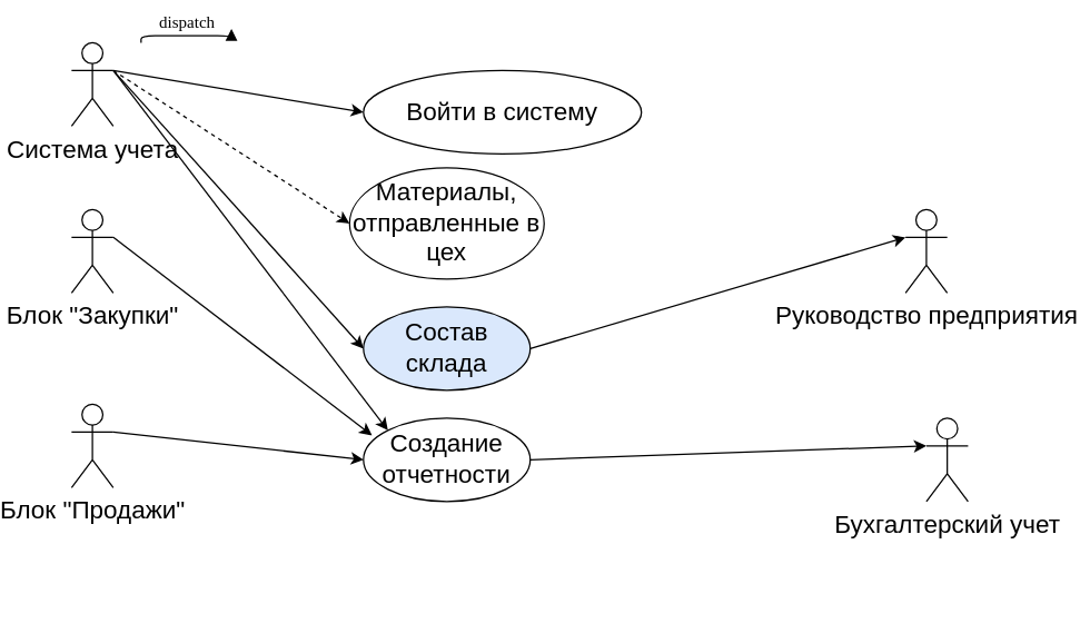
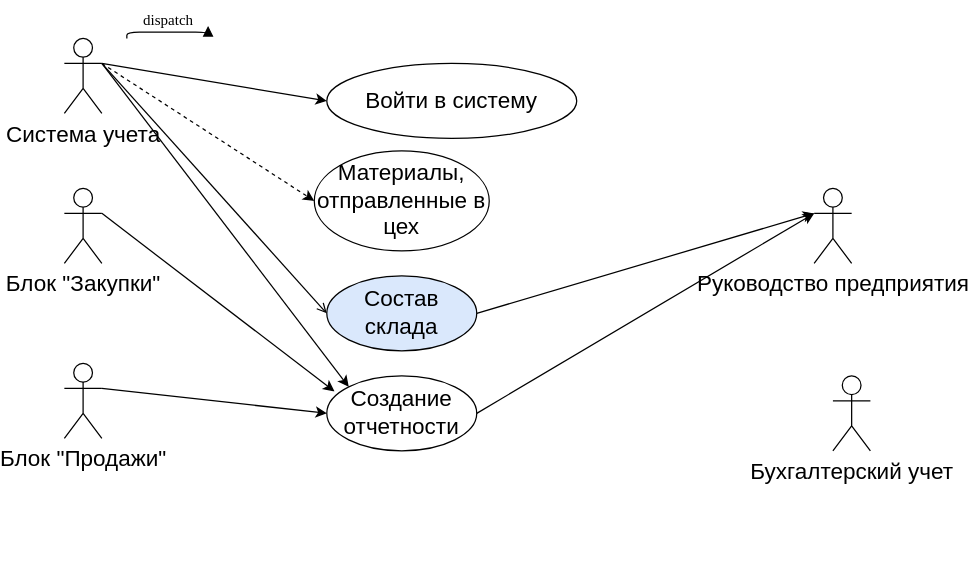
  <mxCell id="0" />
  <mxCell id="1" parent="0" />
  <mxCell id="2" value="return" style="html=1;verticalAlign=bottom;endArrow=open;dashed=1;endSize=8;labelBackgroundColor=none;fontFamily=Verdana;fontSize=12;edgeStyle=elbowEdgeStyle;elbow=vertical;" parent="1" edge="1"><mxGeometry relative="1" as="geometry"><mxPoint x="460" y="100" as="targetPoint" /><Array as="points"><mxPoint x="535" y="100" /><mxPoint x="565" y="100" /></Array></mxGeometry></mxCell>
  <mxCell id="3" value="return" style="html=1;verticalAlign=bottom;endArrow=open;dashed=1;endSize=8;labelBackgroundColor=none;fontFamily=Verdana;fontSize=12;edgeStyle=elbowEdgeStyle;elbow=vertical;" parent="1" edge="1"><mxGeometry relative="1" as="geometry"><mxPoint x="20" y="440" as="targetPoint" /><Array as="points"><mxPoint x="435" y="440" /></Array></mxGeometry></mxCell>
  <mxCell id="4" value="dispatch" style="html=1;verticalAlign=bottom;endArrow=block;entryX=0;entryY=0;labelBackgroundColor=none;fontFamily=Verdana;fontSize=12;edgeStyle=elbowEdgeStyle;elbow=vertical;" parent="1" edge="1"><mxGeometry relative="1" as="geometry"><mxPoint x="85" y="30" as="sourcePoint" /><mxPoint x="150" y="20" as="targetPoint" /></mxGeometry></mxCell>
  <mxCell id="5" value="dispatch" style="html=1;verticalAlign=bottom;endArrow=block;entryX=0;entryY=0;labelBackgroundColor=none;fontFamily=Verdana;fontSize=12;edgeStyle=elbowEdgeStyle;elbow=vertical;" parent="1" edge="1"><mxGeometry relative="1" as="geometry"><mxPoint x="160" y="39.571" as="sourcePoint" /></mxGeometry></mxCell>
  <mxCell id="6" value="&lt;font style=&quot;font-size: 18px;&quot;&gt;Система учета&lt;/font&gt;" style="shape=umlActor;verticalLabelPosition=bottom;verticalAlign=top;html=1;outlineConnect=0;" vertex="1" parent="1"><mxGeometry x="35" y="30" width="30" height="60" as="geometry" /></mxCell>
  <mxCell id="7" value="&lt;font style=&quot;font-size: 18px;&quot;&gt;Блок &quot;Закупки&quot;&lt;/font&gt;" style="shape=umlActor;verticalLabelPosition=bottom;verticalAlign=top;html=1;outlineConnect=0;" vertex="1" parent="1"><mxGeometry x="35" y="150" width="30" height="60" as="geometry" /></mxCell>
  <mxCell id="8" value="&lt;font style=&quot;font-size: 18px;&quot;&gt;Блок &quot;Продажи&quot;&lt;/font&gt;" style="shape=umlActor;verticalLabelPosition=bottom;verticalAlign=top;html=1;outlineConnect=0;" vertex="1" parent="1"><mxGeometry x="35" y="290" width="30" height="60" as="geometry" /></mxCell>
  <mxCell id="9" value="&lt;font style=&quot;font-size: 18px;&quot;&gt;Руководство предприятия&lt;/font&gt;" style="shape=umlActor;verticalLabelPosition=bottom;verticalAlign=top;html=1;outlineConnect=0;" vertex="1" parent="1"><mxGeometry x="635" y="150" width="30" height="60" as="geometry" /></mxCell>
  <mxCell id="10" value="&lt;font style=&quot;font-size: 18px;&quot;&gt;Бухгалтерский учет&lt;/font&gt;" style="shape=umlActor;verticalLabelPosition=bottom;verticalAlign=top;html=1;outlineConnect=0;" vertex="1" parent="1"><mxGeometry x="650" y="300" width="30" height="60" as="geometry" /></mxCell>
  <mxCell id="11" value="&lt;font style=&quot;font-size: 18px;&quot;&gt;Войти в систему&lt;/font&gt;" style="ellipse;whiteSpace=wrap;html=1;" vertex="1" parent="1"><mxGeometry x="245" y="50" width="200" height="60" as="geometry" /></mxCell>
  <mxCell id="12" value="&lt;font style=&quot;font-size: 18px;&quot;&gt;Материалы, отправленные в цех&lt;/font&gt;" style="ellipse;whiteSpace=wrap;html=1;" vertex="1" parent="1"><mxGeometry x="235" y="120" width="140" height="80" as="geometry" /></mxCell>
  <mxCell id="13" value="&lt;font style=&quot;font-size: 18px;&quot;&gt;Состав склада&lt;/font&gt;" style="ellipse;whiteSpace=wrap;html=1;fillColor=#dae8fc;" vertex="1" parent="1"><mxGeometry x="245" y="220" width="120" height="60" as="geometry" /></mxCell>
  <mxCell id="14" value="&lt;font style=&quot;font-size: 18px;&quot;&gt;Создание отчетности&lt;/font&gt;" style="ellipse;whiteSpace=wrap;html=1;" vertex="1" parent="1"><mxGeometry x="245" y="300" width="120" height="60" as="geometry" /></mxCell>
  <mxCell id="15" value="" style="endArrow=classic;html=1;rounded=0;exitX=1;exitY=0.333;exitDx=0;exitDy=0;exitPerimeter=0;entryX=0;entryY=0.5;entryDx=0;entryDy=0;" edge="1" parent="1" source="6" target="11"><mxGeometry width="50" height="50" relative="1" as="geometry"><mxPoint x="155" y="40" as="sourcePoint" /><mxPoint x="205" y="-10" as="targetPoint" /></mxGeometry></mxCell>
  <mxCell id="16" value="" style="endArrow=classic;html=1;rounded=0;exitX=1;exitY=0.333;exitDx=0;exitDy=0;exitPerimeter=0;entryX=0;entryY=0.5;entryDx=0;entryDy=0;dashed=1;" edge="1" parent="1" source="6" target="12"><mxGeometry width="50" height="50" relative="1" as="geometry"><mxPoint x="85" y="70" as="sourcePoint" /><mxPoint x="265" y="100" as="targetPoint" /></mxGeometry></mxCell>
- <mxCell id="17" value="" style="endArrow=classic;html=1;rounded=0;entryX=0;entryY=0.5;entryDx=0;entryDy=0;exitX=1;exitY=0.333;exitDx=0;exitDy=0;exitPerimeter=0;" edge="1" parent="1" source="6" target="13"><mxGeometry width="50" height="50" relative="1" as="geometry"><mxPoint x="65" y="50" as="sourcePoint" /><mxPoint x="275" y="110" as="targetPoint" /></mxGeometry></mxCell>
+ <mxCell id="17" value="" style="endArrow=open;html=1;rounded=0;entryX=0;entryY=0.5;entryDx=0;entryDy=0;exitX=1;exitY=0.333;exitDx=0;exitDy=0;exitPerimeter=0;" edge="1" parent="1" source="6" target="13"><mxGeometry width="50" height="50" relative="1" as="geometry"><mxPoint x="65" y="50" as="sourcePoint" /><mxPoint x="275" y="110" as="targetPoint" /></mxGeometry></mxCell>
  <mxCell id="18" value="" style="endArrow=classic;html=1;rounded=0;entryX=0;entryY=0;entryDx=0;entryDy=0;exitX=1;exitY=0.333;exitDx=0;exitDy=0;exitPerimeter=0;" edge="1" parent="1" source="6" target="14"><mxGeometry width="50" height="50" relative="1" as="geometry"><mxPoint x="65" y="50" as="sourcePoint" /><mxPoint x="285" y="120" as="targetPoint" /></mxGeometry></mxCell>
  <mxCell id="19" value="" style="endArrow=classic;html=1;rounded=0;exitX=1;exitY=0.333;exitDx=0;exitDy=0;exitPerimeter=0;entryX=0.051;entryY=0.207;entryDx=0;entryDy=0;entryPerimeter=0;" edge="1" parent="1" source="7" target="14"><mxGeometry width="50" height="50" relative="1" as="geometry"><mxPoint x="95" y="180" as="sourcePoint" /><mxPoint x="275" y="210" as="targetPoint" /></mxGeometry></mxCell>
  <mxCell id="20" value="" style="endArrow=classic;html=1;rounded=0;exitX=1;exitY=0.333;exitDx=0;exitDy=0;exitPerimeter=0;entryX=0;entryY=0.5;entryDx=0;entryDy=0;" edge="1" parent="1" source="8" target="14"><mxGeometry width="50" height="50" relative="1" as="geometry"><mxPoint x="125" y="305" as="sourcePoint" /><mxPoint x="305" y="335" as="targetPoint" /></mxGeometry></mxCell>
  <mxCell id="21" value="" style="endArrow=classic;html=1;rounded=0;exitX=1;exitY=0.5;exitDx=0;exitDy=0;" edge="1" parent="1" source="13"><mxGeometry width="50" height="50" relative="1" as="geometry"><mxPoint x="560" y="-10" as="sourcePoint" /><mxPoint x="635" y="170" as="targetPoint" /></mxGeometry></mxCell>
- <mxCell id="23" value="" style="endArrow=classic;html=1;rounded=0;exitX=1;exitY=0.5;exitDx=0;exitDy=0;entryX=0;entryY=0.333;entryDx=0;entryDy=0;entryPerimeter=0;" edge="1" parent="1" source="14" target="10"><mxGeometry width="50" height="50" relative="1" as="geometry"><mxPoint x="385" y="340" as="sourcePoint" /><mxPoint x="565" y="370" as="targetPoint" /></mxGeometry></mxCell>
+ <mxCell id="22" value="" style="endArrow=classic;html=1;rounded=0;exitX=1;exitY=0.5;exitDx=0;exitDy=0;entryX=0;entryY=0.333;entryDx=0;entryDy=0;entryPerimeter=0;" edge="1" parent="1" source="14" target="9"><mxGeometry width="50" height="50" relative="1" as="geometry"><mxPoint x="535" y="45" as="sourcePoint" /><mxPoint x="715" y="75" as="targetPoint" /></mxGeometry></mxCell>
